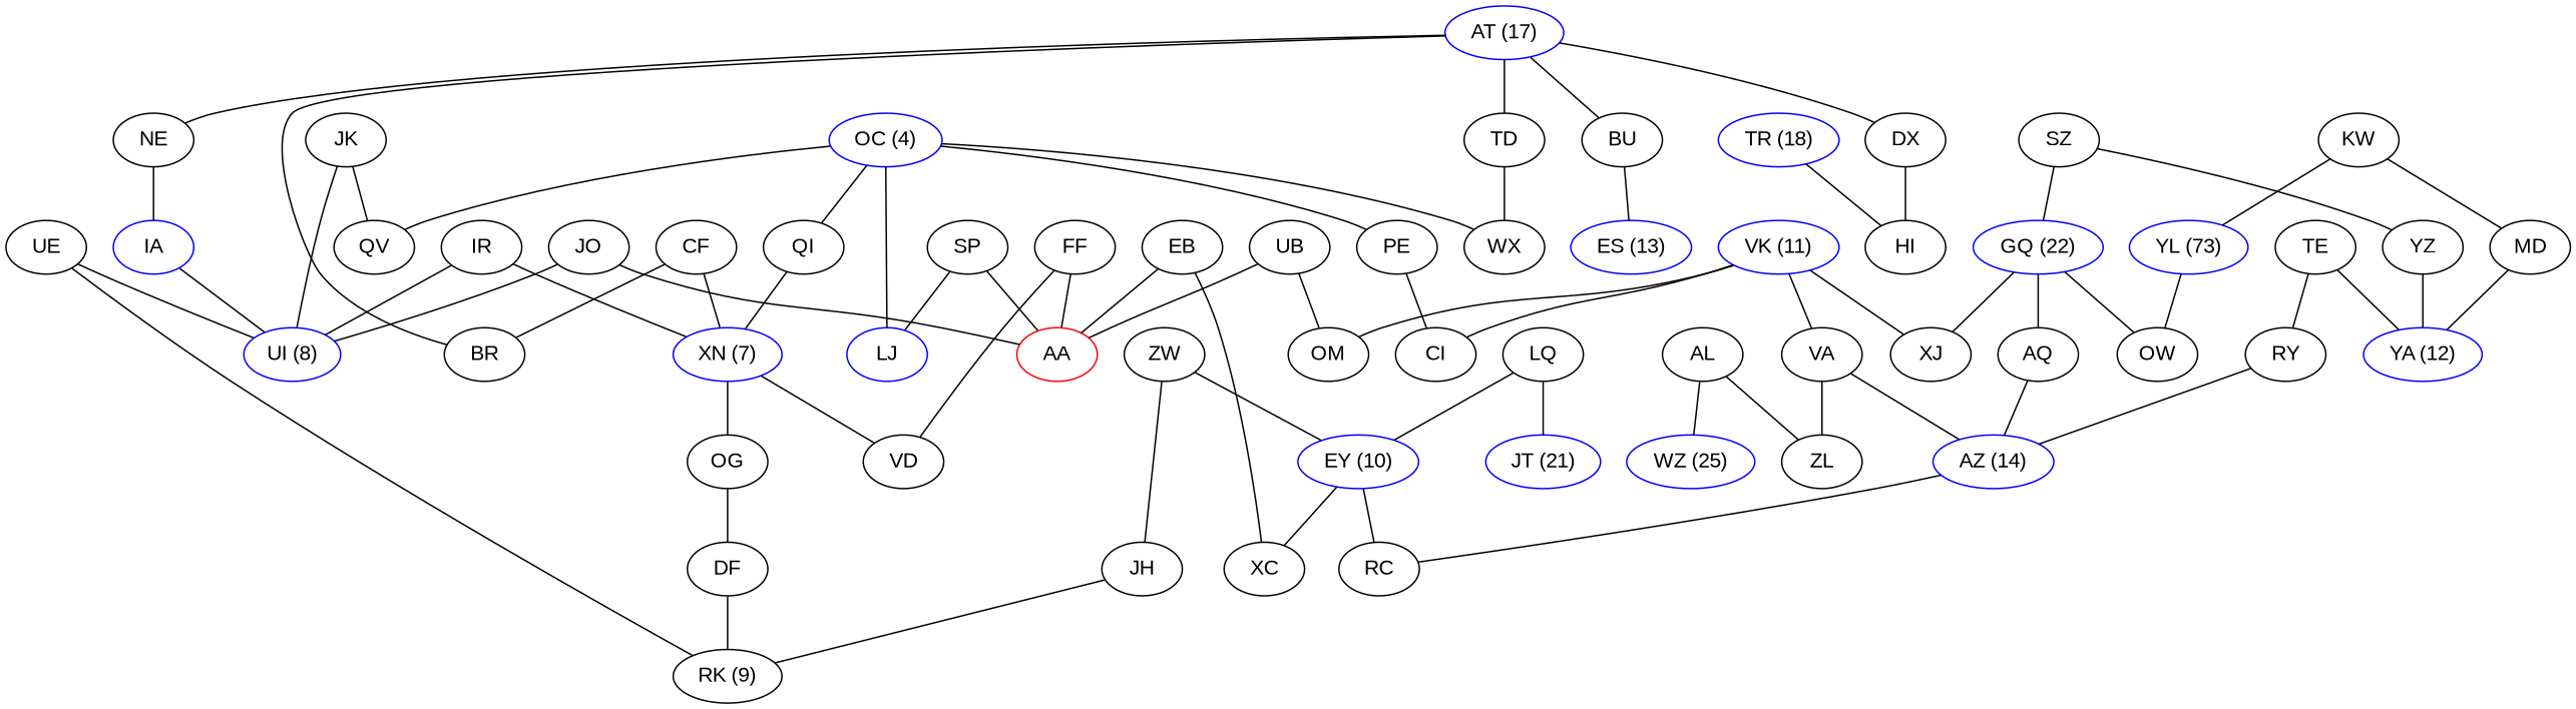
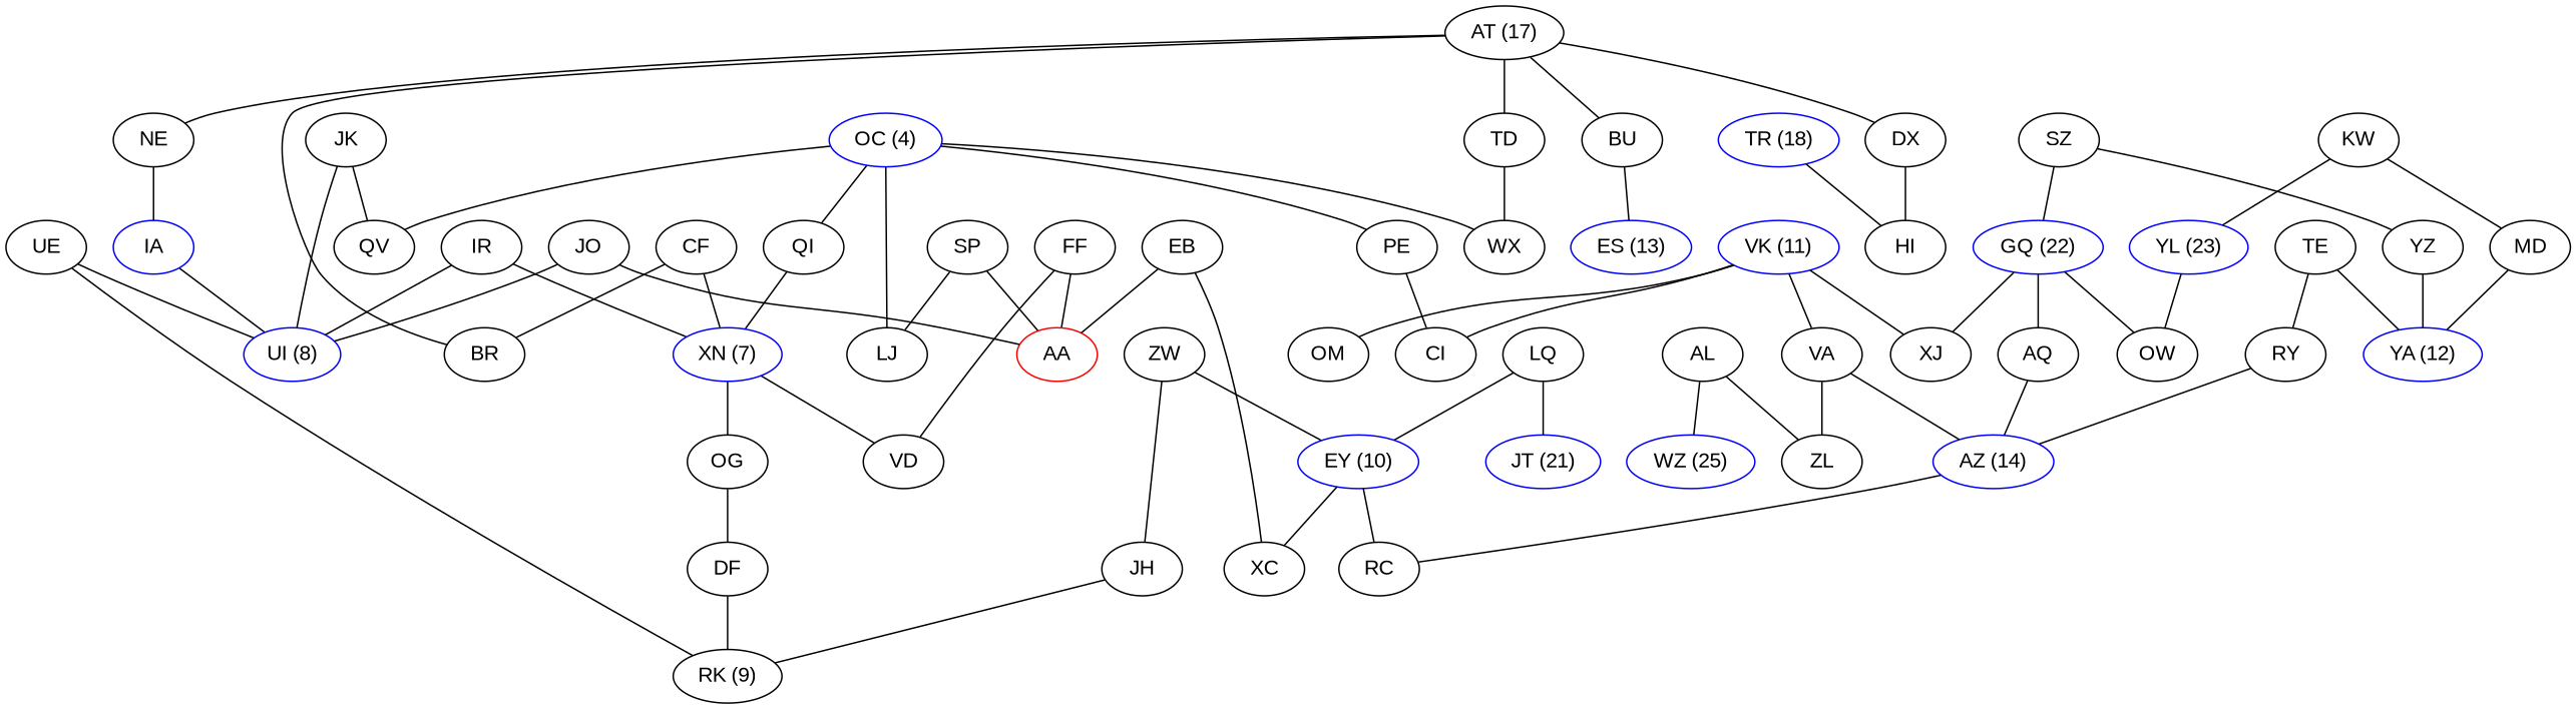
  graph {
    fontname="Liberation Sans"
    root=AA
    node [fontname="Liberation Sans"]
    edge [fontname="Liberation Sans"]
    n1 [color=blue label="XN (7)"]
    OG
    VD
    IR
    n5 [color=blue label="UI (8)"]
    DF
    n7 [color=blue label="JT (21)"]
    LQ
    n9 [color=blue label="EY (10)"]
    XC
    RC
    n12 [color=blue label="TR (18)"]
    HI
    n14 [color=blue label="ES (13)"]
    BU
    JK
    QV
    IA [color=blue]
    NE
    n20 [color=blue label="YA (12)"]
    YZ
    TE
    RY
    n24 [color=blue label="AZ (14)"]
    AA [color=red]
-   UB
    OM
-   n28 [color=blue label="AT (17)"]
+   n28 [color=black label="AT (17)"]
    BR
    TD
    DX
    WX
    n33 [color=blue label="OC (4)"]
    PE
-   LJ [color=blue]
+   LJ
    QI
    CI
    CF
    AQ
    n40 [color=blue label="VK (11)"]
    XJ
    VA
    ZL
    SZ
    n45 [color=blue label="GQ (22)"]
    OW
    EB
    n48 [color=black label="RK (9)"]
    SP
    FF
    UE
    AL
    n53 [color=blue label="WZ (25)"]
    JH
-   n55 [color=blue label="YL (73)"]
+   n55 [color=blue label="YL (23)"]
    ZW
    JO
    KW
    MD
    n1 -- OG
    n1 -- VD
    OG -- DF
    IR -- n1
    IR -- n5
    DF -- n48
    LQ -- n7
    LQ -- n9
    n9 -- XC
    n9 -- RC
    n12 -- HI
    BU -- n14
    JK -- n5
    JK -- QV
    IA -- n5
    NE -- IA
    YZ -- n20
    TE -- n20
    TE -- RY
    RY -- n24
    n24 -- RC
-   UB -- AA
-   UB -- OM
    n28 -- BU
    n28 -- NE
    n28 -- BR
    n28 -- TD
    n28 -- DX
    TD -- WX
    DX -- HI
    n33 -- QV
    n33 -- WX
    n33 -- PE
    n33 -- LJ
    n33 -- QI
    PE -- CI
    QI -- n1
    CF -- n1
    CF -- BR
    AQ -- n24
    n40 -- OM
    n40 -- CI
    n40 -- XJ
    n40 -- VA
    VA -- n24
    VA -- ZL
    SZ -- YZ
    SZ -- n45
    n45 -- AQ
    n45 -- XJ
    n45 -- OW
    EB -- XC
    EB -- AA
    SP -- AA
    SP -- LJ
    FF -- VD
    FF -- AA
    UE -- n5
    UE -- n48
    AL -- ZL
    AL -- n53
    JH -- n48
    n55 -- OW
    ZW -- n9
    ZW -- JH
    JO -- n5
    JO -- AA
    KW -- n55
    KW -- MD
    MD -- n20
  }
